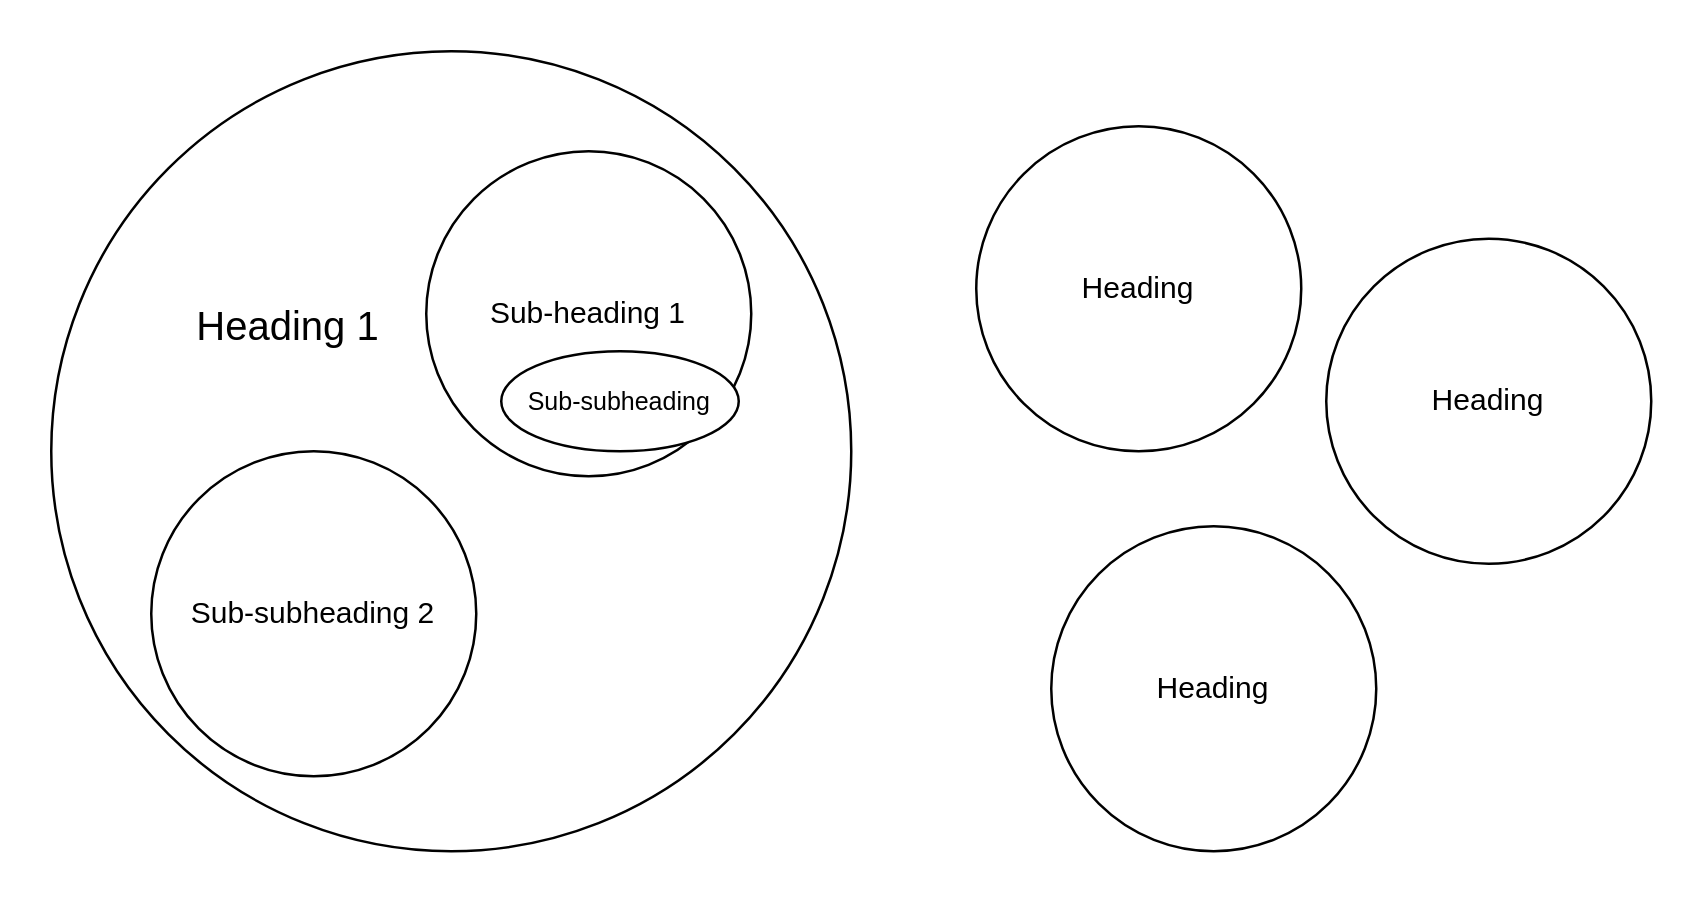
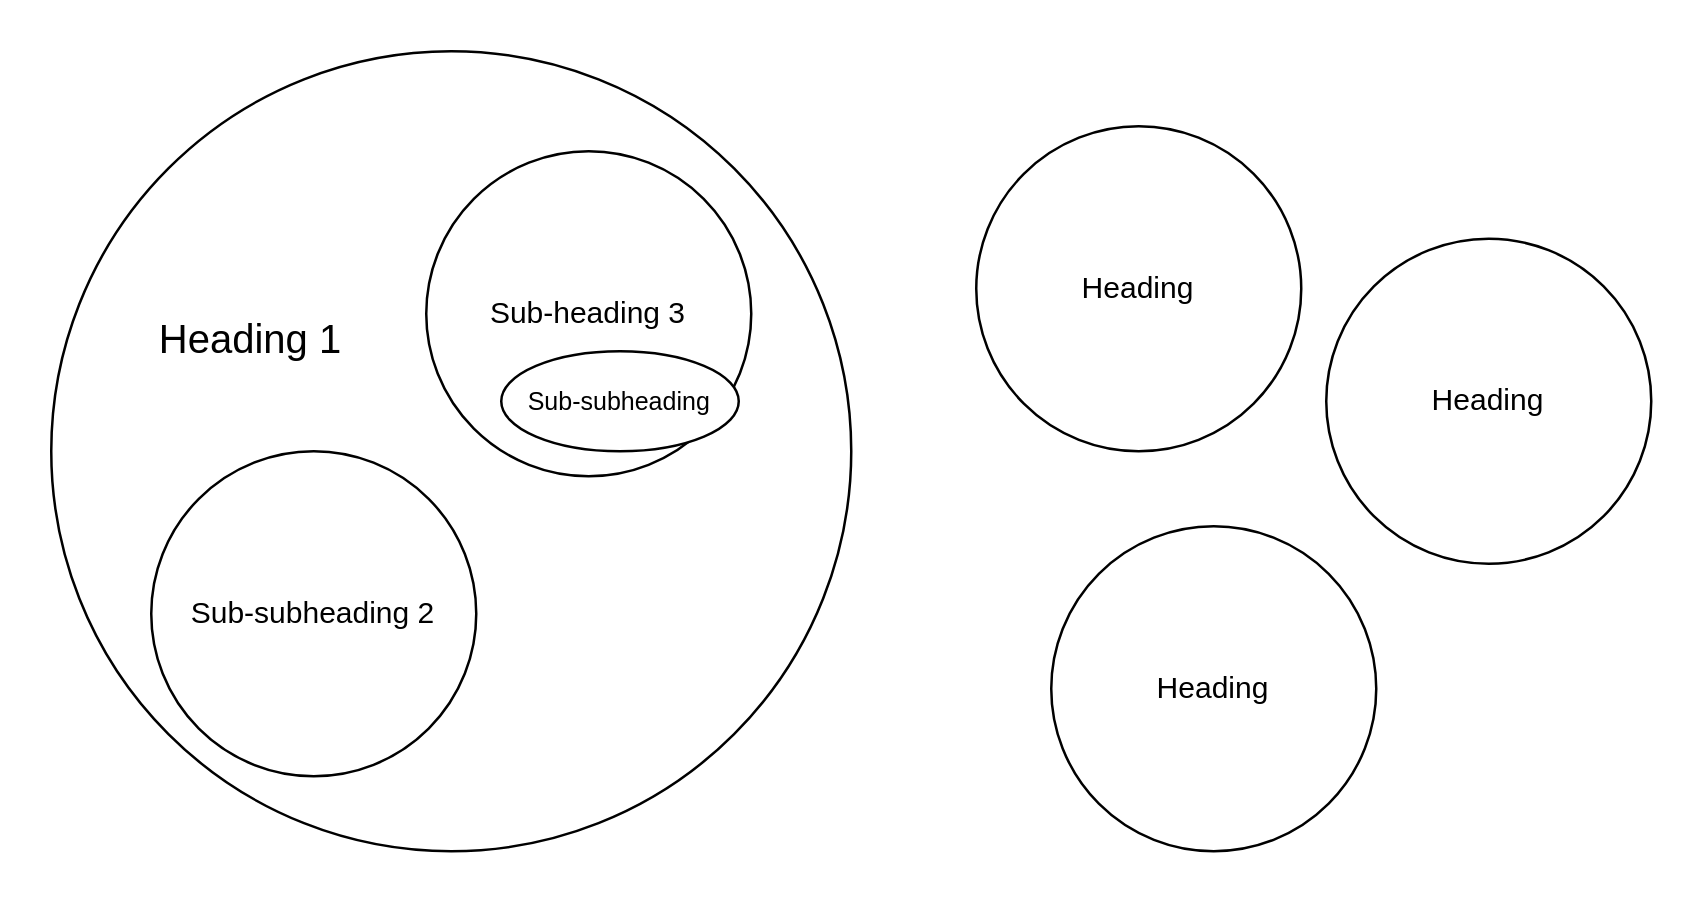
  <mxCell id="0" />
  <mxCell id="1" parent="0" />
  <mxCell id="2" value="" style="ellipse;whiteSpace=wrap;html=1;aspect=fixed;" parent="1" vertex="1"><mxGeometry x="20" y="20" width="320" height="320" as="geometry" /></mxCell>
  <mxCell id="3" value="Heading" style="ellipse;whiteSpace=wrap;html=1;aspect=fixed;" parent="1" vertex="1"><mxGeometry x="390" y="50" width="130" height="130" as="geometry" /></mxCell>
  <mxCell id="4" value="Heading" style="ellipse;whiteSpace=wrap;html=1;aspect=fixed;" parent="1" vertex="1"><mxGeometry x="420" y="210" width="130" height="130" as="geometry" /></mxCell>
  <mxCell id="5" value="Heading" style="ellipse;whiteSpace=wrap;html=1;aspect=fixed;" parent="1" vertex="1"><mxGeometry x="530" y="95" width="130" height="130" as="geometry" /></mxCell>
  <mxCell id="6" value="Sub-subheading 2" style="ellipse;whiteSpace=wrap;html=1;aspect=fixed;" parent="1" vertex="1"><mxGeometry x="60" y="180" width="130" height="130" as="geometry" /></mxCell>
- <mxCell id="7" value="Sub-heading 1" style="ellipse;whiteSpace=wrap;html=1;aspect=fixed;" parent="1" vertex="1"><mxGeometry x="170" y="60" width="130" height="130" as="geometry" /></mxCell>
- <mxCell id="8" value="&lt;font style=&quot;font-size: 16px;&quot;&gt;Heading 1&lt;/font&gt;" style="text;html=1;strokeColor=none;fillColor=none;align=center;verticalAlign=middle;whiteSpace=wrap;rounded=0;" parent="1" vertex="1"><mxGeometry x="75" y="115" width="80" height="30" as="geometry" /></mxCell>
+ <mxCell id="7" value="Sub-heading 3" style="ellipse;whiteSpace=wrap;html=1;aspect=fixed;" parent="1" vertex="1"><mxGeometry x="170" y="60" width="130" height="130" as="geometry" /></mxCell>
+ <mxCell id="8" value="&lt;font style=&quot;font-size: 16px;&quot;&gt;Heading 1&lt;/font&gt;" style="text;html=1;strokeColor=none;fillColor=none;align=center;verticalAlign=middle;whiteSpace=wrap;rounded=0;" parent="1" vertex="1"><mxGeometry x="60" y="120" width="80" height="30" as="geometry" /></mxCell>
  <mxCell id="9" value="&lt;font style=&quot;font-size: 10px;&quot;&gt;Sub-subheading&lt;/font&gt;" style="ellipse;whiteSpace=wrap;html=1;" parent="1" vertex="1"><mxGeometry x="200" y="140" width="95" height="40" as="geometry" /></mxCell>
